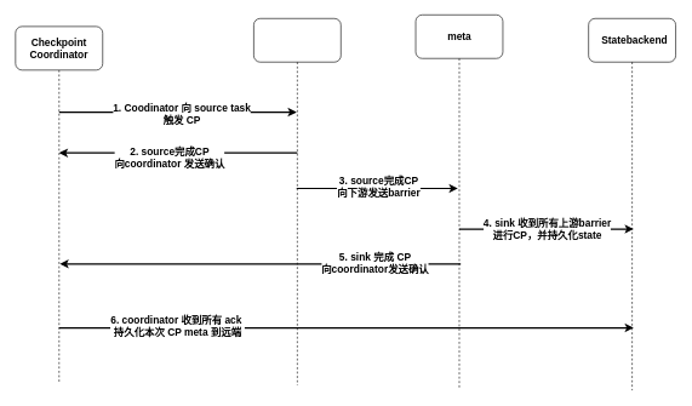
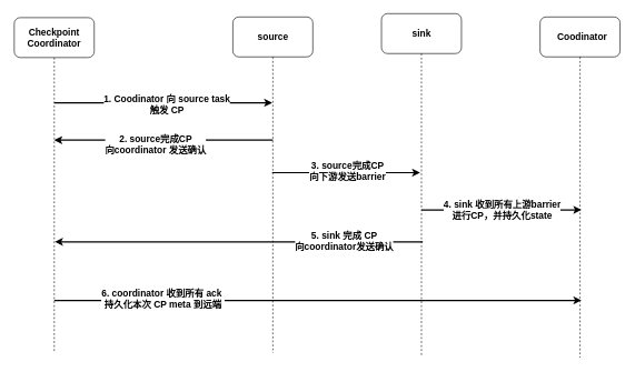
  <mxCell id="0" />
  <mxCell id="1" parent="0" />
  <mxCell id="2" style="edgeStyle=orthogonalEdgeStyle;rounded=1;orthogonalLoop=1;jettySize=auto;html=1;exitX=0.5;exitY=1;exitDx=0;exitDy=0;fontSize=14;dashed=1;endArrow=none;endFill=0;fontStyle=1;" parent="1" source="3" edge="1"><mxGeometry relative="1" as="geometry"><mxPoint x="80" y="527" as="targetPoint" /></mxGeometry></mxCell>
- <mxCell id="3" value="Checkpoint&lt;br style=&quot;font-size: 14px&quot;&gt;Coordinator" style="rounded=1;whiteSpace=wrap;html=1;fontSize=14;fontStyle=1;" parent="1" vertex="1"><mxGeometry x="20" y="36" width="120" height="60" as="geometry" /></mxCell>
+ <mxCell id="3" value="Checkpoint&lt;br style=&quot;font-size: 14px&quot;&gt;Coordinator" style="rounded=1;whiteSpace=wrap;html=1;fontSize=14;fontStyle=1;" parent="1" vertex="1"><mxGeometry x="20" y="26" width="120" height="60" as="geometry" /></mxCell>
  <mxCell id="4" value="" style="group;fontSize=14;fontStyle=1;rounded=1;" parent="1" vertex="1" connectable="0"><mxGeometry x="348" y="25" width="120" height="93" as="geometry" /></mxCell>
  <mxCell id="5" value="" style="rounded=1;whiteSpace=wrap;html=1;fontSize=14;fontStyle=1;" parent="4" vertex="1"><mxGeometry width="120" height="60" as="geometry" /></mxCell>
+ <mxCell id="6" value="source" style="text;html=1;align=center;verticalAlign=middle;resizable=0;points=[];autosize=1;strokeColor=none;fillColor=none;fontSize=14;fontStyle=1;rounded=1;" parent="4" vertex="1"><mxGeometry x="32" y="19.5" width="56" height="21" as="geometry" /></mxCell>
  <mxCell id="7" value="" style="group;fontSize=14;fontStyle=1;rounded=1;" parent="1" vertex="1" connectable="0"><mxGeometry x="571" y="20" width="120" height="93" as="geometry" /></mxCell>
  <mxCell id="8" value="" style="rounded=1;whiteSpace=wrap;html=1;fontSize=14;fontStyle=1;" parent="7" vertex="1"><mxGeometry width="120" height="60" as="geometry" /></mxCell>
- <mxCell id="9" value="meta" style="text;html=1;align=center;verticalAlign=middle;resizable=0;points=[];autosize=1;strokeColor=none;fillColor=none;fontSize=14;fontStyle=1;rounded=1;" parent="7" vertex="1"><mxGeometry x="41" y="19.5" width="38" height="21" as="geometry" /></mxCell>
+ <mxCell id="9" value="sink" style="text;html=1;align=center;verticalAlign=middle;resizable=0;points=[];autosize=1;strokeColor=none;fillColor=none;fontSize=14;fontStyle=1;rounded=1;" parent="7" vertex="1"><mxGeometry x="41" y="19.5" width="38" height="21" as="geometry" /></mxCell>
  <mxCell id="10" style="edgeStyle=orthogonalEdgeStyle;rounded=1;orthogonalLoop=1;jettySize=auto;html=1;exitX=0.5;exitY=1;exitDx=0;exitDy=0;fontSize=14;dashed=1;endArrow=none;endFill=0;fontStyle=1;" parent="1" source="5" edge="1"><mxGeometry relative="1" as="geometry"><mxPoint x="408" y="530" as="targetPoint" /></mxGeometry></mxCell>
  <mxCell id="11" style="edgeStyle=orthogonalEdgeStyle;rounded=1;orthogonalLoop=1;jettySize=auto;html=1;exitX=0.5;exitY=1;exitDx=0;exitDy=0;fontSize=14;dashed=1;endArrow=none;endFill=0;fontStyle=1;" parent="1" source="8" edge="1"><mxGeometry relative="1" as="geometry"><mxPoint x="631" y="535" as="targetPoint" /><Array as="points"><mxPoint x="631" y="535" /></Array></mxGeometry></mxCell>
  <mxCell id="12" value="" style="endArrow=classic;html=1;rounded=1;fontSize=14;fontStyle=1;strokeWidth=2;" parent="1" edge="1"><mxGeometry width="50" height="50" relative="1" as="geometry"><mxPoint x="80" y="154" as="sourcePoint" /><mxPoint x="407" y="154" as="targetPoint" /></mxGeometry></mxCell>
  <mxCell id="13" value="1. Coodinator 向 source task &lt;br&gt;触发 CP" style="edgeLabel;html=1;align=center;verticalAlign=middle;resizable=0;points=[];fontSize=14;fontStyle=1;rounded=1;" parent="12" vertex="1" connectable="0"><mxGeometry x="0.029" y="-1" relative="1" as="geometry"><mxPoint as="offset" /></mxGeometry></mxCell>
  <mxCell id="14" value="" style="group;fontSize=14;fontStyle=1;rounded=1;" parent="1" vertex="1" connectable="0"><mxGeometry x="809" y="25" width="120" height="93" as="geometry" /></mxCell>
  <mxCell id="15" value="" style="rounded=1;whiteSpace=wrap;html=1;fontSize=14;fontStyle=1;" parent="14" vertex="1"><mxGeometry width="120" height="60" as="geometry" /></mxCell>
- <mxCell id="16" value="Statebackend" style="text;html=1;align=center;verticalAlign=middle;resizable=0;points=[];autosize=1;strokeColor=none;fillColor=none;fontSize=14;fontStyle=1;rounded=1;" parent="14" vertex="1"><mxGeometry x="12" y="19.5" width="101" height="21" as="geometry" /></mxCell>
+ <mxCell id="16" value="Coodinator" style="text;html=1;align=center;verticalAlign=middle;resizable=0;points=[];autosize=1;strokeColor=none;fillColor=none;fontSize=14;fontStyle=1;rounded=1;" parent="14" vertex="1"><mxGeometry x="12" y="19.5" width="101" height="21" as="geometry" /></mxCell>
  <mxCell id="17" style="edgeStyle=orthogonalEdgeStyle;rounded=1;orthogonalLoop=1;jettySize=auto;html=1;exitX=0.5;exitY=1;exitDx=0;exitDy=0;fontSize=14;dashed=1;endArrow=none;endFill=0;fontStyle=1;" parent="1" source="15" edge="1"><mxGeometry relative="1" as="geometry"><mxPoint x="869" y="537" as="targetPoint" /><Array as="points"><mxPoint x="869" y="537" /></Array></mxGeometry></mxCell>
  <mxCell id="18" value="" style="endArrow=classic;html=1;rounded=1;fontSize=14;fontStyle=1;strokeWidth=2;" parent="1" edge="1"><mxGeometry width="50" height="50" relative="1" as="geometry"><mxPoint x="408" y="210" as="sourcePoint" /><mxPoint x="80" y="210" as="targetPoint" /></mxGeometry></mxCell>
  <mxCell id="19" value="2. source完成CP&lt;br&gt;向coordinator 发送确认" style="edgeLabel;html=1;align=center;verticalAlign=middle;resizable=0;points=[];fontSize=14;fontStyle=1;rounded=1;" parent="18" vertex="1" connectable="0"><mxGeometry x="0.029" y="-1" relative="1" as="geometry"><mxPoint x="-8" y="6" as="offset" /></mxGeometry></mxCell>
  <mxCell id="20" value="" style="endArrow=classic;html=1;rounded=1;fontSize=14;fontStyle=1;strokeWidth=2;" parent="1" edge="1"><mxGeometry width="50" height="50" relative="1" as="geometry"><mxPoint x="407" y="259" as="sourcePoint" /><mxPoint x="629" y="259" as="targetPoint" /></mxGeometry></mxCell>
  <mxCell id="21" value="3. source完成CP&lt;br&gt;向下游发送barrier" style="edgeLabel;html=1;align=center;verticalAlign=middle;resizable=0;points=[];fontSize=14;fontStyle=1;rounded=1;" parent="20" vertex="1" connectable="0"><mxGeometry x="0.029" y="-1" relative="1" as="geometry"><mxPoint x="-2" y="-4" as="offset" /></mxGeometry></mxCell>
  <mxCell id="22" value="" style="endArrow=classic;html=1;rounded=1;fontSize=14;fontStyle=1;strokeWidth=2;" parent="1" edge="1"><mxGeometry width="50" height="50" relative="1" as="geometry"><mxPoint x="631" y="315" as="sourcePoint" /><mxPoint x="871" y="315" as="targetPoint" /></mxGeometry></mxCell>
  <mxCell id="23" value="4. sink 收到所有上游barrier&lt;br&gt;进行CP，并持久化state" style="edgeLabel;html=1;align=center;verticalAlign=middle;resizable=0;points=[];fontSize=14;fontStyle=1;rounded=1;" parent="22" vertex="1" connectable="0"><mxGeometry x="0.029" y="-1" relative="1" as="geometry"><mxPoint x="-3" y="-2" as="offset" /></mxGeometry></mxCell>
  <mxCell id="24" value="" style="endArrow=classic;html=1;rounded=1;fontSize=14;fontStyle=1;strokeWidth=2;" parent="1" edge="1"><mxGeometry width="50" height="50" relative="1" as="geometry"><mxPoint x="633" y="363" as="sourcePoint" /><mxPoint x="81" y="363" as="targetPoint" /></mxGeometry></mxCell>
  <mxCell id="25" value="5. sink 完成 CP&lt;br&gt;向coordinator发送确认" style="edgeLabel;html=1;align=center;verticalAlign=middle;resizable=0;points=[];fontSize=14;fontStyle=1;rounded=1;" parent="24" vertex="1" connectable="0"><mxGeometry x="0.029" y="-1" relative="1" as="geometry"><mxPoint x="165" y="-1" as="offset" /></mxGeometry></mxCell>
  <mxCell id="26" value="" style="endArrow=classic;html=1;rounded=1;fontSize=14;fontStyle=1;strokeWidth=2;" parent="1" edge="1"><mxGeometry width="50" height="50" relative="1" as="geometry"><mxPoint x="80" y="451" as="sourcePoint" /><mxPoint x="871" y="451" as="targetPoint" /></mxGeometry></mxCell>
  <mxCell id="27" value="6. coordinator 收到所有 ack&amp;nbsp;&lt;br&gt;持久化本次 CP meta 到远端" style="edgeLabel;html=1;align=center;verticalAlign=middle;resizable=0;points=[];fontSize=14;fontStyle=1;rounded=1;" parent="26" vertex="1" connectable="0"><mxGeometry x="0.029" y="-1" relative="1" as="geometry"><mxPoint x="-244" y="-5" as="offset" /></mxGeometry></mxCell>
